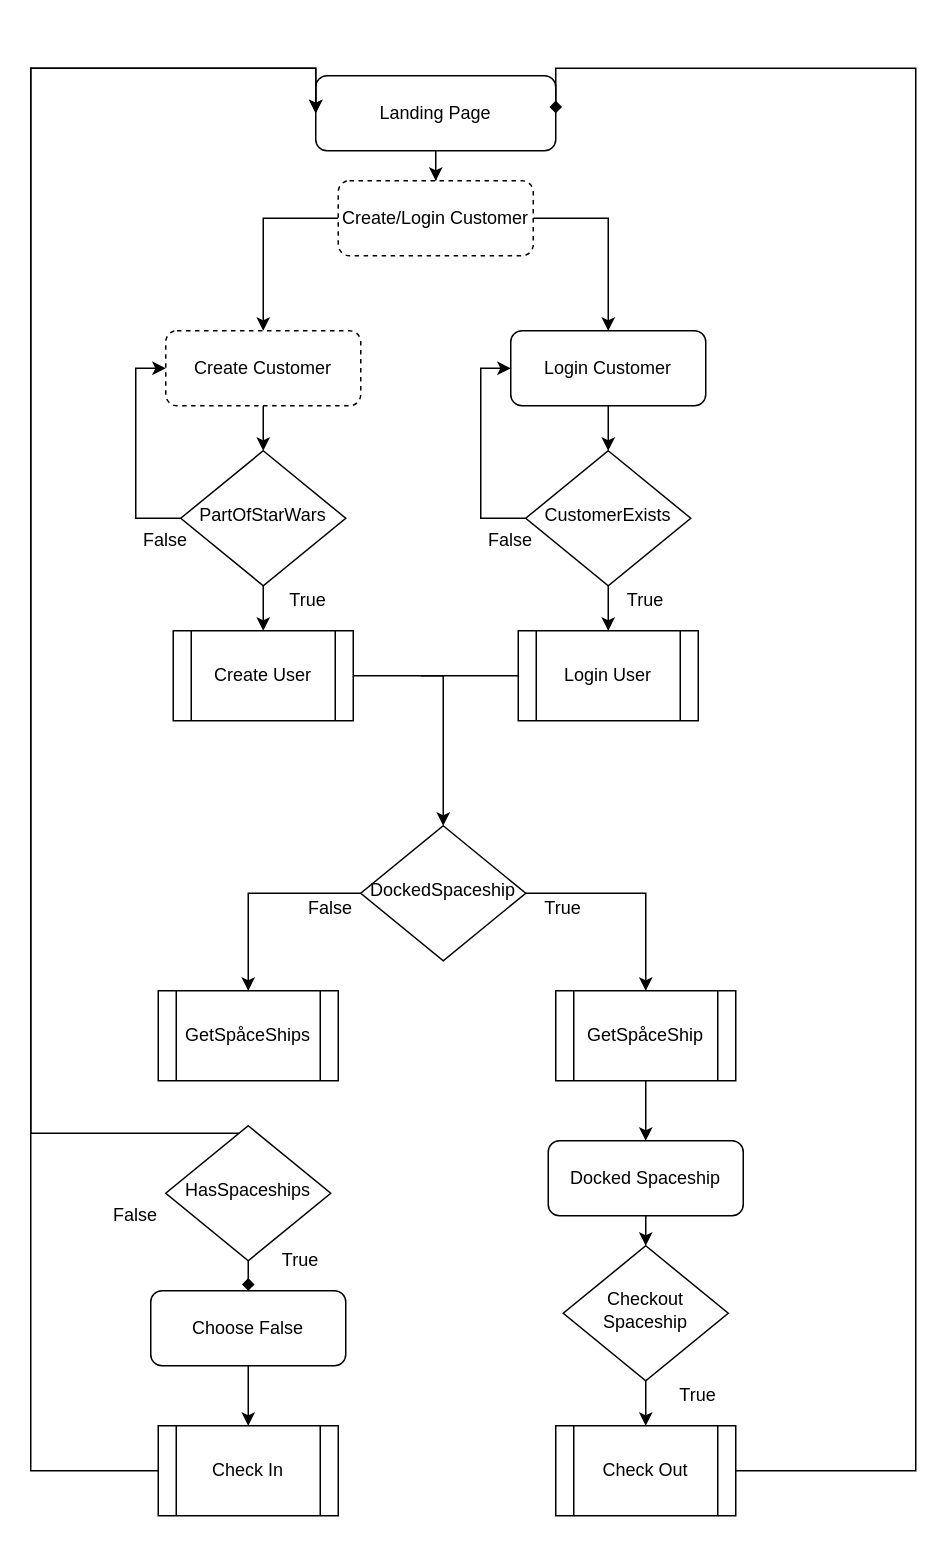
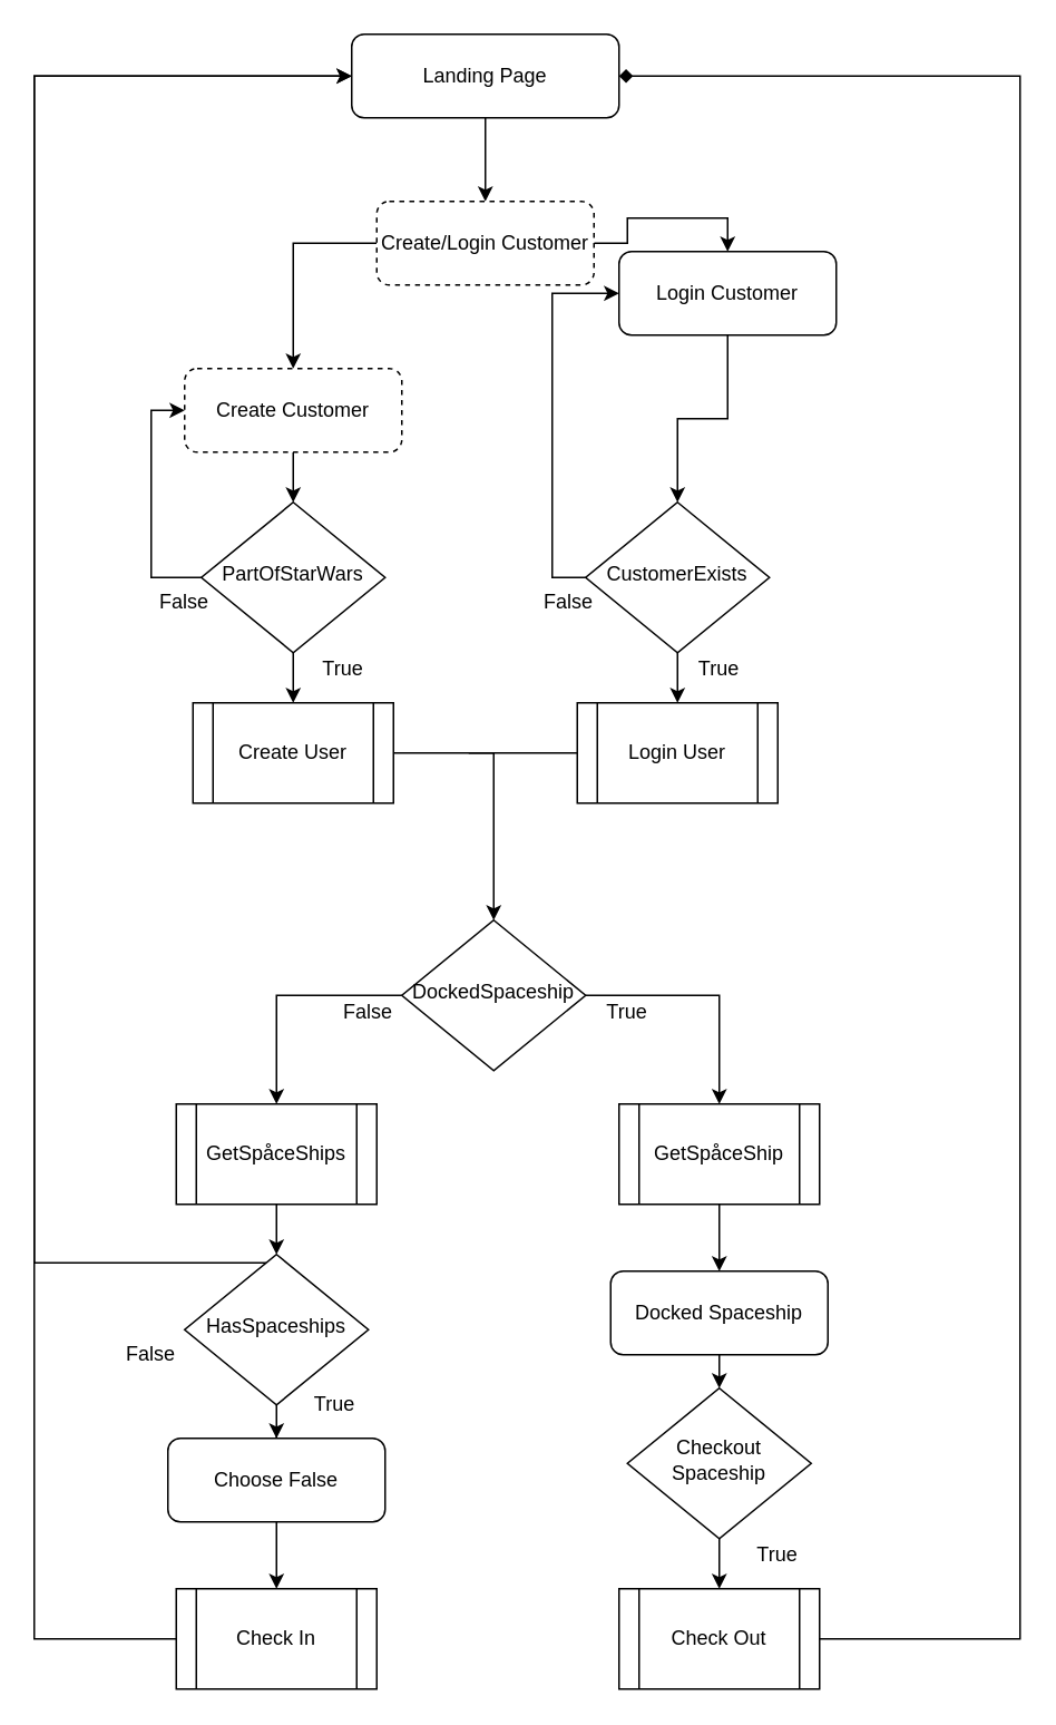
  <mxCell id="0" />
  <mxCell id="1" parent="0" />
  <mxCell id="2" style="edgeStyle=orthogonalEdgeStyle;rounded=0;orthogonalLoop=1;jettySize=auto;html=1;entryX=0.5;entryY=0;entryDx=0;entryDy=0;" edge="1" parent="1" source="3" target="6"><mxGeometry relative="1" as="geometry" /></mxCell>
- <mxCell id="3" value="Landing Page" style="rounded=1;whiteSpace=wrap;html=1;fontSize=12;glass=0;strokeWidth=1;shadow=0;" parent="1" vertex="1"><mxGeometry x="210" y="50" width="160" height="50" as="geometry" /></mxCell>
+ <mxCell id="3" value="Landing Page" style="rounded=1;whiteSpace=wrap;html=1;fontSize=12;glass=0;strokeWidth=1;shadow=0;" parent="1" vertex="1"><mxGeometry x="210" y="20" width="160" height="50" as="geometry" /></mxCell>
  <mxCell id="4" style="edgeStyle=orthogonalEdgeStyle;rounded=0;orthogonalLoop=1;jettySize=auto;html=1;exitX=1;exitY=0.5;exitDx=0;exitDy=0;entryX=0.5;entryY=0;entryDx=0;entryDy=0;" edge="1" parent="1" source="6" target="10"><mxGeometry relative="1" as="geometry" /></mxCell>
  <mxCell id="5" style="edgeStyle=orthogonalEdgeStyle;rounded=0;orthogonalLoop=1;jettySize=auto;html=1;entryX=0.5;entryY=0;entryDx=0;entryDy=0;" edge="1" parent="1" source="6" target="8"><mxGeometry relative="1" as="geometry"><Array as="points"><mxPoint x="175" y="145" /></Array></mxGeometry></mxCell>
  <mxCell id="6" value="Create/Login Customer" style="rounded=1;whiteSpace=wrap;html=1;fontSize=12;glass=0;strokeWidth=1;shadow=0;dashed=1;" vertex="1" parent="1"><mxGeometry x="225" y="120" width="130" height="50" as="geometry" /></mxCell>
  <mxCell id="7" style="edgeStyle=orthogonalEdgeStyle;rounded=0;orthogonalLoop=1;jettySize=auto;html=1;exitX=0.5;exitY=1;exitDx=0;exitDy=0;entryX=0.5;entryY=0;entryDx=0;entryDy=0;" edge="1" parent="1" source="8" target="13"><mxGeometry relative="1" as="geometry" /></mxCell>
  <mxCell id="8" value="Create Customer" style="rounded=1;whiteSpace=wrap;html=1;fontSize=12;glass=0;strokeWidth=1;shadow=0;dashed=1;" vertex="1" parent="1"><mxGeometry x="110" y="220" width="130" height="50" as="geometry" /></mxCell>
  <mxCell id="9" style="edgeStyle=orthogonalEdgeStyle;rounded=0;orthogonalLoop=1;jettySize=auto;html=1;" edge="1" parent="1" source="10" target="20"><mxGeometry relative="1" as="geometry" /></mxCell>
- <mxCell id="10" value="Login Customer" style="rounded=1;whiteSpace=wrap;html=1;fontSize=12;glass=0;strokeWidth=1;shadow=0;" vertex="1" parent="1"><mxGeometry x="340" y="220" width="130" height="50" as="geometry" /></mxCell>
+ <mxCell id="10" value="Login Customer" style="rounded=1;whiteSpace=wrap;html=1;fontSize=12;glass=0;strokeWidth=1;shadow=0;" vertex="1" parent="1"><mxGeometry x="370" y="150" width="130" height="50" as="geometry" /></mxCell>
  <mxCell id="11" style="edgeStyle=orthogonalEdgeStyle;rounded=0;orthogonalLoop=1;jettySize=auto;html=1;entryX=0.5;entryY=0;entryDx=0;entryDy=0;" edge="1" parent="1" source="13" target="15"><mxGeometry relative="1" as="geometry" /></mxCell>
  <mxCell id="12" style="edgeStyle=orthogonalEdgeStyle;rounded=0;orthogonalLoop=1;jettySize=auto;html=1;exitX=0;exitY=0.5;exitDx=0;exitDy=0;entryX=0;entryY=0.5;entryDx=0;entryDy=0;" edge="1" parent="1" source="13" target="8"><mxGeometry relative="1" as="geometry" /></mxCell>
  <mxCell id="13" value="PartOfStarWars" style="rhombus;whiteSpace=wrap;html=1;shadow=0;fontFamily=Helvetica;fontSize=12;align=center;strokeWidth=1;spacing=6;spacingTop=-4;" vertex="1" parent="1"><mxGeometry x="120" y="300" width="110" height="90" as="geometry" /></mxCell>
  <mxCell id="14" style="edgeStyle=orthogonalEdgeStyle;rounded=0;orthogonalLoop=1;jettySize=auto;html=1;" edge="1" parent="1" source="15" target="32"><mxGeometry relative="1" as="geometry" /></mxCell>
  <mxCell id="15" value="Create User" style="shape=process;whiteSpace=wrap;html=1;backgroundOutline=1;" vertex="1" parent="1"><mxGeometry x="115" y="420" width="120" height="60" as="geometry" /></mxCell>
  <mxCell id="16" value="True" style="text;html=1;strokeColor=none;fillColor=none;align=center;verticalAlign=middle;whiteSpace=wrap;rounded=0;" vertex="1" parent="1"><mxGeometry x="185" y="390" width="40" height="20" as="geometry" /></mxCell>
  <mxCell id="17" value="False" style="text;html=1;strokeColor=none;fillColor=none;align=center;verticalAlign=middle;whiteSpace=wrap;rounded=0;" vertex="1" parent="1"><mxGeometry x="90" y="350" width="40" height="20" as="geometry" /></mxCell>
  <mxCell id="18" style="edgeStyle=orthogonalEdgeStyle;rounded=0;orthogonalLoop=1;jettySize=auto;html=1;exitX=0;exitY=0.5;exitDx=0;exitDy=0;entryX=0;entryY=0.5;entryDx=0;entryDy=0;" edge="1" parent="1" source="20" target="10"><mxGeometry relative="1" as="geometry" /></mxCell>
  <mxCell id="19" style="edgeStyle=orthogonalEdgeStyle;rounded=0;orthogonalLoop=1;jettySize=auto;html=1;exitX=0.5;exitY=1;exitDx=0;exitDy=0;entryX=0.5;entryY=0;entryDx=0;entryDy=0;" edge="1" parent="1" source="20" target="23"><mxGeometry relative="1" as="geometry" /></mxCell>
  <mxCell id="20" value="CustomerExists" style="rhombus;whiteSpace=wrap;html=1;shadow=0;fontFamily=Helvetica;fontSize=12;align=center;strokeWidth=1;spacing=6;spacingTop=-4;" vertex="1" parent="1"><mxGeometry x="350" y="300" width="110" height="90" as="geometry" /></mxCell>
  <mxCell id="21" value="True" style="text;html=1;strokeColor=none;fillColor=none;align=center;verticalAlign=middle;whiteSpace=wrap;rounded=0;" vertex="1" parent="1"><mxGeometry x="410" y="390" width="40" height="20" as="geometry" /></mxCell>
  <mxCell id="22" value="False" style="text;html=1;strokeColor=none;fillColor=none;align=center;verticalAlign=middle;whiteSpace=wrap;rounded=0;" vertex="1" parent="1"><mxGeometry x="320" y="350" width="40" height="20" as="geometry" /></mxCell>
  <mxCell id="23" value="Login User" style="shape=process;whiteSpace=wrap;html=1;backgroundOutline=1;" vertex="1" parent="1"><mxGeometry x="345" y="420" width="120" height="60" as="geometry" /></mxCell>
+ <mxCell id="24" style="edgeStyle=orthogonalEdgeStyle;rounded=0;orthogonalLoop=1;jettySize=auto;html=1;exitX=0.5;exitY=1;exitDx=0;exitDy=0;entryX=0.5;entryY=0;entryDx=0;entryDy=0;" edge="1" parent="1" source="25" target="46"><mxGeometry relative="1" as="geometry" /></mxCell>
  <mxCell id="25" value="GetSpåceShips" style="shape=process;whiteSpace=wrap;html=1;backgroundOutline=1;" vertex="1" parent="1"><mxGeometry x="105" y="660" width="120" height="60" as="geometry" /></mxCell>
  <mxCell id="26" style="edgeStyle=orthogonalEdgeStyle;rounded=0;orthogonalLoop=1;jettySize=auto;html=1;exitX=0.5;exitY=1;exitDx=0;exitDy=0;entryX=0.5;entryY=0;entryDx=0;entryDy=0;" edge="1" parent="1" source="27" target="29"><mxGeometry relative="1" as="geometry" /></mxCell>
  <mxCell id="27" value="Choose False" style="rounded=1;whiteSpace=wrap;html=1;fontSize=12;glass=0;strokeWidth=1;shadow=0;" vertex="1" parent="1"><mxGeometry x="100" y="860" width="130" height="50" as="geometry" /></mxCell>
  <mxCell id="28" style="edgeStyle=orthogonalEdgeStyle;rounded=0;orthogonalLoop=1;jettySize=auto;html=1;entryX=0;entryY=0.5;entryDx=0;entryDy=0;" edge="1" parent="1" source="29" target="3"><mxGeometry relative="1" as="geometry"><Array as="points"><mxPoint x="20" y="980" /><mxPoint x="20" y="45" /></Array></mxGeometry></mxCell>
  <mxCell id="29" value="Check In" style="shape=process;whiteSpace=wrap;html=1;backgroundOutline=1;" vertex="1" parent="1"><mxGeometry x="105" y="950" width="120" height="60" as="geometry" /></mxCell>
  <mxCell id="30" style="edgeStyle=orthogonalEdgeStyle;rounded=0;orthogonalLoop=1;jettySize=auto;html=1;exitX=0;exitY=0.5;exitDx=0;exitDy=0;entryX=0.5;entryY=0;entryDx=0;entryDy=0;" edge="1" parent="1" source="32" target="25"><mxGeometry relative="1" as="geometry" /></mxCell>
  <mxCell id="31" style="edgeStyle=orthogonalEdgeStyle;rounded=0;orthogonalLoop=1;jettySize=auto;html=1;exitX=1;exitY=0.5;exitDx=0;exitDy=0;entryX=0.5;entryY=0;entryDx=0;entryDy=0;" edge="1" parent="1" source="32" target="36"><mxGeometry relative="1" as="geometry" /></mxCell>
  <mxCell id="32" value="DockedSpaceship" style="rhombus;whiteSpace=wrap;html=1;shadow=0;fontFamily=Helvetica;fontSize=12;align=center;strokeWidth=1;spacing=6;spacingTop=-4;" vertex="1" parent="1"><mxGeometry x="240" y="550" width="110" height="90" as="geometry" /></mxCell>
  <mxCell id="33" value="True" style="text;html=1;strokeColor=none;fillColor=none;align=center;verticalAlign=middle;whiteSpace=wrap;rounded=0;" vertex="1" parent="1"><mxGeometry x="355" y="595" width="40" height="20" as="geometry" /></mxCell>
  <mxCell id="34" value="False" style="text;html=1;strokeColor=none;fillColor=none;align=center;verticalAlign=middle;whiteSpace=wrap;rounded=0;" vertex="1" parent="1"><mxGeometry x="200" y="595" width="40" height="20" as="geometry" /></mxCell>
  <mxCell id="35" style="edgeStyle=orthogonalEdgeStyle;rounded=0;orthogonalLoop=1;jettySize=auto;html=1;entryX=0.5;entryY=0;entryDx=0;entryDy=0;" edge="1" parent="1" source="36" target="38"><mxGeometry relative="1" as="geometry" /></mxCell>
  <mxCell id="36" value="GetSpåceShip" style="shape=process;whiteSpace=wrap;html=1;backgroundOutline=1;" vertex="1" parent="1"><mxGeometry x="370" y="660" width="120" height="60" as="geometry" /></mxCell>
  <mxCell id="37" style="edgeStyle=orthogonalEdgeStyle;rounded=0;orthogonalLoop=1;jettySize=auto;html=1;exitX=0.5;exitY=1;exitDx=0;exitDy=0;entryX=0.5;entryY=0;entryDx=0;entryDy=0;" edge="1" parent="1" source="38" target="40"><mxGeometry relative="1" as="geometry" /></mxCell>
  <mxCell id="38" value="Docked Spaceship" style="rounded=1;whiteSpace=wrap;html=1;fontSize=12;glass=0;strokeWidth=1;shadow=0;" vertex="1" parent="1"><mxGeometry x="365" y="760" width="130" height="50" as="geometry" /></mxCell>
  <mxCell id="39" style="edgeStyle=orthogonalEdgeStyle;rounded=0;orthogonalLoop=1;jettySize=auto;html=1;exitX=0.5;exitY=1;exitDx=0;exitDy=0;entryX=0.5;entryY=0;entryDx=0;entryDy=0;" edge="1" parent="1" source="40" target="42"><mxGeometry relative="1" as="geometry" /></mxCell>
  <mxCell id="40" value="Checkout Spaceship" style="rhombus;whiteSpace=wrap;html=1;shadow=0;fontFamily=Helvetica;fontSize=12;align=center;strokeWidth=1;spacing=6;spacingTop=-4;" vertex="1" parent="1"><mxGeometry x="375" y="830" width="110" height="90" as="geometry" /></mxCell>
  <mxCell id="41" style="edgeStyle=orthogonalEdgeStyle;rounded=0;orthogonalLoop=1;jettySize=auto;html=1;entryX=1;entryY=0.5;entryDx=0;entryDy=0;endArrow=diamond;" edge="1" parent="1" source="42" target="3"><mxGeometry relative="1" as="geometry"><Array as="points"><mxPoint x="610" y="980" /><mxPoint x="610" y="45" /></Array></mxGeometry></mxCell>
  <mxCell id="42" value="Check Out" style="shape=process;whiteSpace=wrap;html=1;backgroundOutline=1;" vertex="1" parent="1"><mxGeometry x="370" y="950" width="120" height="60" as="geometry" /></mxCell>
  <mxCell id="43" value="True" style="text;html=1;strokeColor=none;fillColor=none;align=center;verticalAlign=middle;whiteSpace=wrap;rounded=0;" vertex="1" parent="1"><mxGeometry x="445" y="920" width="40" height="20" as="geometry" /></mxCell>
- <mxCell id="44" style="edgeStyle=orthogonalEdgeStyle;rounded=0;orthogonalLoop=1;jettySize=auto;html=1;exitX=0.5;exitY=1;exitDx=0;exitDy=0;endArrow=diamond;" edge="1" parent="1" source="46" target="27"><mxGeometry relative="1" as="geometry" /></mxCell>
+ <mxCell id="44" style="edgeStyle=orthogonalEdgeStyle;rounded=0;orthogonalLoop=1;jettySize=auto;html=1;exitX=0.5;exitY=1;exitDx=0;exitDy=0;" edge="1" parent="1" source="46" target="27"><mxGeometry relative="1" as="geometry" /></mxCell>
  <mxCell id="45" style="edgeStyle=orthogonalEdgeStyle;rounded=0;orthogonalLoop=1;jettySize=auto;html=1;entryX=0;entryY=0.5;entryDx=0;entryDy=0;" edge="1" parent="1" source="46" target="3"><mxGeometry relative="1" as="geometry"><Array as="points"><mxPoint x="20" y="755" /><mxPoint x="20" y="45" /></Array></mxGeometry></mxCell>
  <mxCell id="46" value="HasSpaceships" style="rhombus;whiteSpace=wrap;html=1;shadow=0;fontFamily=Helvetica;fontSize=12;align=center;strokeWidth=1;spacing=6;spacingTop=-4;" vertex="1" parent="1"><mxGeometry x="110" y="750" width="110" height="90" as="geometry" /></mxCell>
  <mxCell id="47" value="True" style="text;html=1;strokeColor=none;fillColor=none;align=center;verticalAlign=middle;whiteSpace=wrap;rounded=0;" vertex="1" parent="1"><mxGeometry x="180" y="830" width="40" height="20" as="geometry" /></mxCell>
  <mxCell id="48" value="False" style="text;html=1;strokeColor=none;fillColor=none;align=center;verticalAlign=middle;whiteSpace=wrap;rounded=0;" vertex="1" parent="1"><mxGeometry x="70" y="800" width="40" height="20" as="geometry" /></mxCell>
  <mxCell id="49" value="" style="endArrow=none;html=1;" edge="1" parent="1"><mxGeometry width="50" height="50" relative="1" as="geometry"><mxPoint x="280" y="450" as="sourcePoint" /><mxPoint x="345" y="450" as="targetPoint" /></mxGeometry></mxCell>
